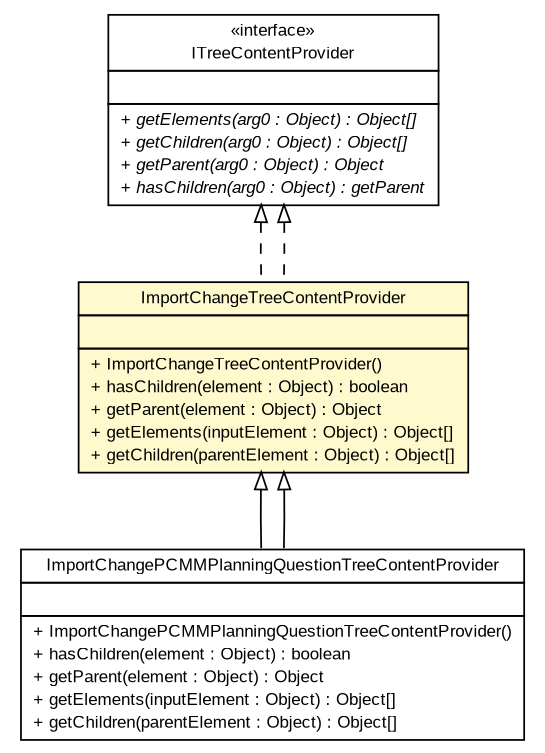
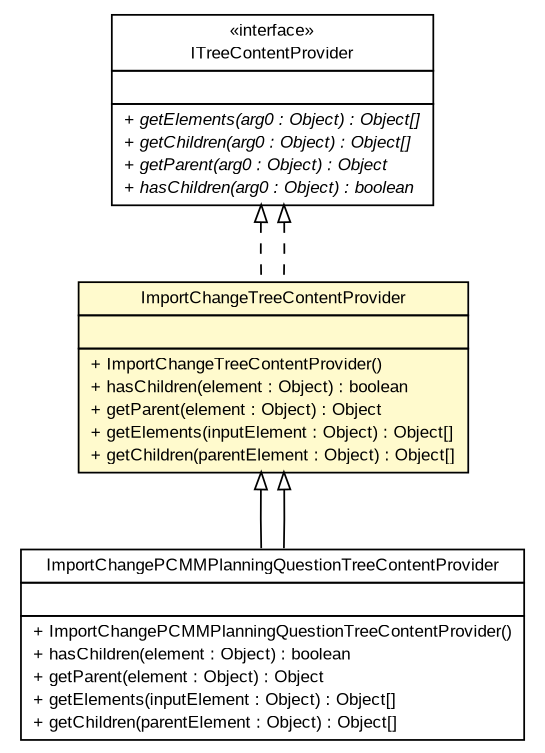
  digraph {
    nodesep=0.25
    ranksep=0.5
    node [fontcolor=black fontname=arial fontsize=10.0 shape=plaintext]
    edge [arrowtail=empty dir=back fontname=arial fontsize=10 headport=p labelfontname=arial labelfontsize=10 tailport=p]
    n1 [label=<<table title="gov.sandia.cf.parts.dialogs.importation.ImportChangePCMMPlanningQuestionTreeContentProvider" border="0" cellborder="1" cellspacing="0" cellpadding="2" port="p" href="./ImportChangePCMMPlanningQuestionTreeContentProvider.html"> 		<tr><td><table border="0" cellspacing="0" cellpadding="1"> <tr><td align="center" balign="center"> ImportChangePCMMPlanningQuestionTreeContentProvider </td></tr> 		</table></td></tr> 		<tr><td><table border="0" cellspacing="0" cellpadding="1"> <tr><td align="left" balign="left">  </td></tr> 		</table></td></tr> 		<tr><td><table border="0" cellspacing="0" cellpadding="1"> <tr><td align="left" balign="left"> + ImportChangePCMMPlanningQuestionTreeContentProvider() </td></tr> <tr><td align="left" balign="left"> + hasChildren(element : Object) : boolean </td></tr> <tr><td align="left" balign="left"> + getParent(element : Object) : Object </td></tr> <tr><td align="left" balign="left"> + getElements(inputElement : Object) : Object[] </td></tr> <tr><td align="left" balign="left"> + getChildren(parentElement : Object) : Object[] </td></tr> 		</table></td></tr> 		</table>>]
    n2 [label=<<table title="gov.sandia.cf.parts.dialogs.importation.ImportChangeTreeContentProvider" border="0" cellborder="1" cellspacing="0" cellpadding="2" port="p" bgcolor="lemonChiffon" href="./ImportChangeTreeContentProvider.html"> 		<tr><td><table border="0" cellspacing="0" cellpadding="1"> <tr><td align="center" balign="center"> ImportChangeTreeContentProvider </td></tr> 		</table></td></tr> 		<tr><td><table border="0" cellspacing="0" cellpadding="1"> <tr><td align="left" balign="left">  </td></tr> 		</table></td></tr> 		<tr><td><table border="0" cellspacing="0" cellpadding="1"> <tr><td align="left" balign="left"> + ImportChangeTreeContentProvider() </td></tr> <tr><td align="left" balign="left"> + hasChildren(element : Object) : boolean </td></tr> <tr><td align="left" balign="left"> + getParent(element : Object) : Object </td></tr> <tr><td align="left" balign="left"> + getElements(inputElement : Object) : Object[] </td></tr> <tr><td align="left" balign="left"> + getChildren(parentElement : Object) : Object[] </td></tr> 		</table></td></tr> 		</table>>]
-   n3 [label=<<table title="org.eclipse.jface.viewers.ITreeContentProvider" border="0" cellborder="1" cellspacing="0" cellpadding="2" port="p" href="http://java.sun.com/j2se/1.4.2/docs/api/org/eclipse/jface/viewers/ITreeContentProvider.html"> 		<tr><td><table border="0" cellspacing="0" cellpadding="1"> <tr><td align="center" balign="center"> &#171;interface&#187; </td></tr> <tr><td align="center" balign="center"> ITreeContentProvider </td></tr> 		</table></td></tr> 		<tr><td><table border="0" cellspacing="0" cellpadding="1"> <tr><td align="left" balign="left">  </td></tr> 		</table></td></tr> 		<tr><td><table border="0" cellspacing="0" cellpadding="1"> <tr><td align="left" balign="left"><font face="arial italic" point-size="10.0"> + getElements(arg0 : Object) : Object[] </font></td></tr> <tr><td align="left" balign="left"><font face="arial italic" point-size="10.0"> + getChildren(arg0 : Object) : Object[] </font></td></tr> <tr><td align="left" balign="left"><font face="arial italic" point-size="10.0"> + getParent(arg0 : Object) : Object </font></td></tr> <tr><td align="left" balign="left"><font face="arial italic" point-size="10.0"> + hasChildren(arg0 : Object) : getParent </font></td></tr> 		</table></td></tr> 		</table>>]
+   n3 [label=<<table title="org.eclipse.jface.viewers.ITreeContentProvider" border="0" cellborder="1" cellspacing="0" cellpadding="2" port="p" href="http://java.sun.com/j2se/1.4.2/docs/api/org/eclipse/jface/viewers/ITreeContentProvider.html"> 		<tr><td><table border="0" cellspacing="0" cellpadding="1"> <tr><td align="center" balign="center"> &#171;interface&#187; </td></tr> <tr><td align="center" balign="center"> ITreeContentProvider </td></tr> 		</table></td></tr> 		<tr><td><table border="0" cellspacing="0" cellpadding="1"> <tr><td align="left" balign="left">  </td></tr> 		</table></td></tr> 		<tr><td><table border="0" cellspacing="0" cellpadding="1"> <tr><td align="left" balign="left"><font face="arial italic" point-size="10.0"> + getElements(arg0 : Object) : Object[] </font></td></tr> <tr><td align="left" balign="left"><font face="arial italic" point-size="10.0"> + getChildren(arg0 : Object) : Object[] </font></td></tr> <tr><td align="left" balign="left"><font face="arial italic" point-size="10.0"> + getParent(arg0 : Object) : Object </font></td></tr> <tr><td align="left" balign="left"><font face="arial italic" point-size="10.0"> + hasChildren(arg0 : Object) : boolean </font></td></tr> 		</table></td></tr> 		</table>>]
    n2 -> n1
    n2 -> n1
    n3 -> n2 [style=dashed]
    n3 -> n2 [style=dashed]
  }
